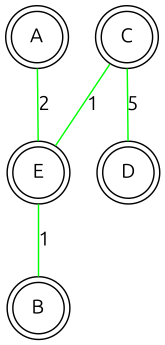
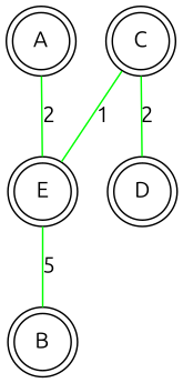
  graph {
    fontname=Ubuntu
    rankdir=TB
    node [fontname=Ubuntu shape=doublecircle]
    edge [color=green fontname=Ubuntu]
    E
    B
    A
    C
    D
-   E -- B [label=1]
+   E -- B [label=5]
    A -- E [label=2]
    C -- E [label=1]
-   C -- D [label=5]
+   C -- D [label=2]
  }
